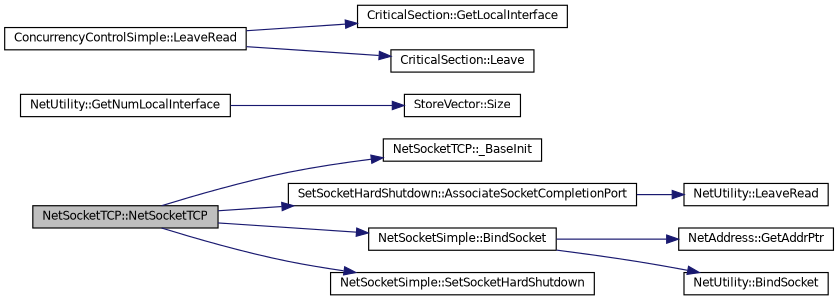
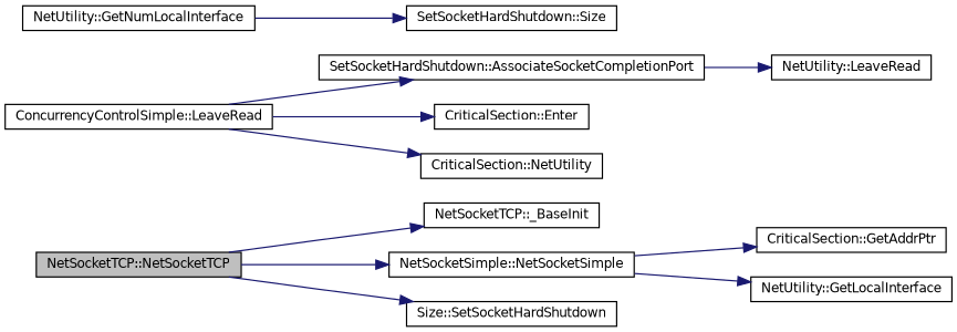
  digraph {
    fontname="DejaVu Sans"
    rankdir=LR
    node [color=black fillcolor=white fontname="DejaVu Sans" fontsize=10 shape=record style=filled]
    edge [color=midnightblue fontname="DejaVu Sans" fontsize=10 labelfontname=FreeSans labelfontsize=10 style=solid]
    n1 [fillcolor=grey75 fontcolor=black height=0.2 label="NetSocketTCP::NetSocketTCP" width=0.4]
    n2 [height=0.2 label="NetSocketTCP::_BaseInit" width=0.4]
    n3 [height=0.2 label="SetSocketHardShutdown::AssociateSocketCompletionPort" width=0.4]
-   n4 [height=0.2 label="NetSocketSimple::BindSocket" width=0.4]
-   n5 [height=0.2 label="NetSocketSimple::SetSocketHardShutdown" width=0.4]
+   n4 [height=0.2 label="NetSocketSimple::NetSocketSimple" width=0.4]
+   n5 [height=0.2 label="Size::SetSocketHardShutdown" width=0.4]
    n6 [height=0.2 label="NetUtility::LeaveRead" width=0.4]
-   n7 [height=0.2 label="NetAddress::GetAddrPtr" width=0.4]
-   n8 [height=0.2 label="NetUtility::BindSocket" width=0.4]
+   n7 [height=0.2 label="CriticalSection::GetAddrPtr" width=0.4]
+   n8 [height=0.2 label="NetUtility::GetLocalInterface" width=0.4]
    n9 [height=0.2 label="NetUtility::GetNumLocalInterface" width=0.4]
-   n10 [height=0.2 label="StoreVector::Size" width=0.4]
+   n10 [height=0.2 label="SetSocketHardShutdown::Size" width=0.4]
    n11 [height=0.2 label="ConcurrencyControlSimple::LeaveRead" width=0.4]
-   n12 [height=0.2 label="CriticalSection::GetLocalInterface" width=0.4]
-   n13 [height=0.2 label="CriticalSection::Leave" width=0.4]
+   n12 [height=0.2 label="CriticalSection::Enter" width=0.4]
+   n13 [height=0.2 label="CriticalSection::NetUtility" width=0.4]
    n1 -> n2
-   n1 -> n3
+   n11 -> n3
    n1 -> n4
    n1 -> n5
    n3 -> n6
    n4 -> n7
    n4 -> n8
    n9 -> n10
    n11 -> n12
    n11 -> n13
  }
